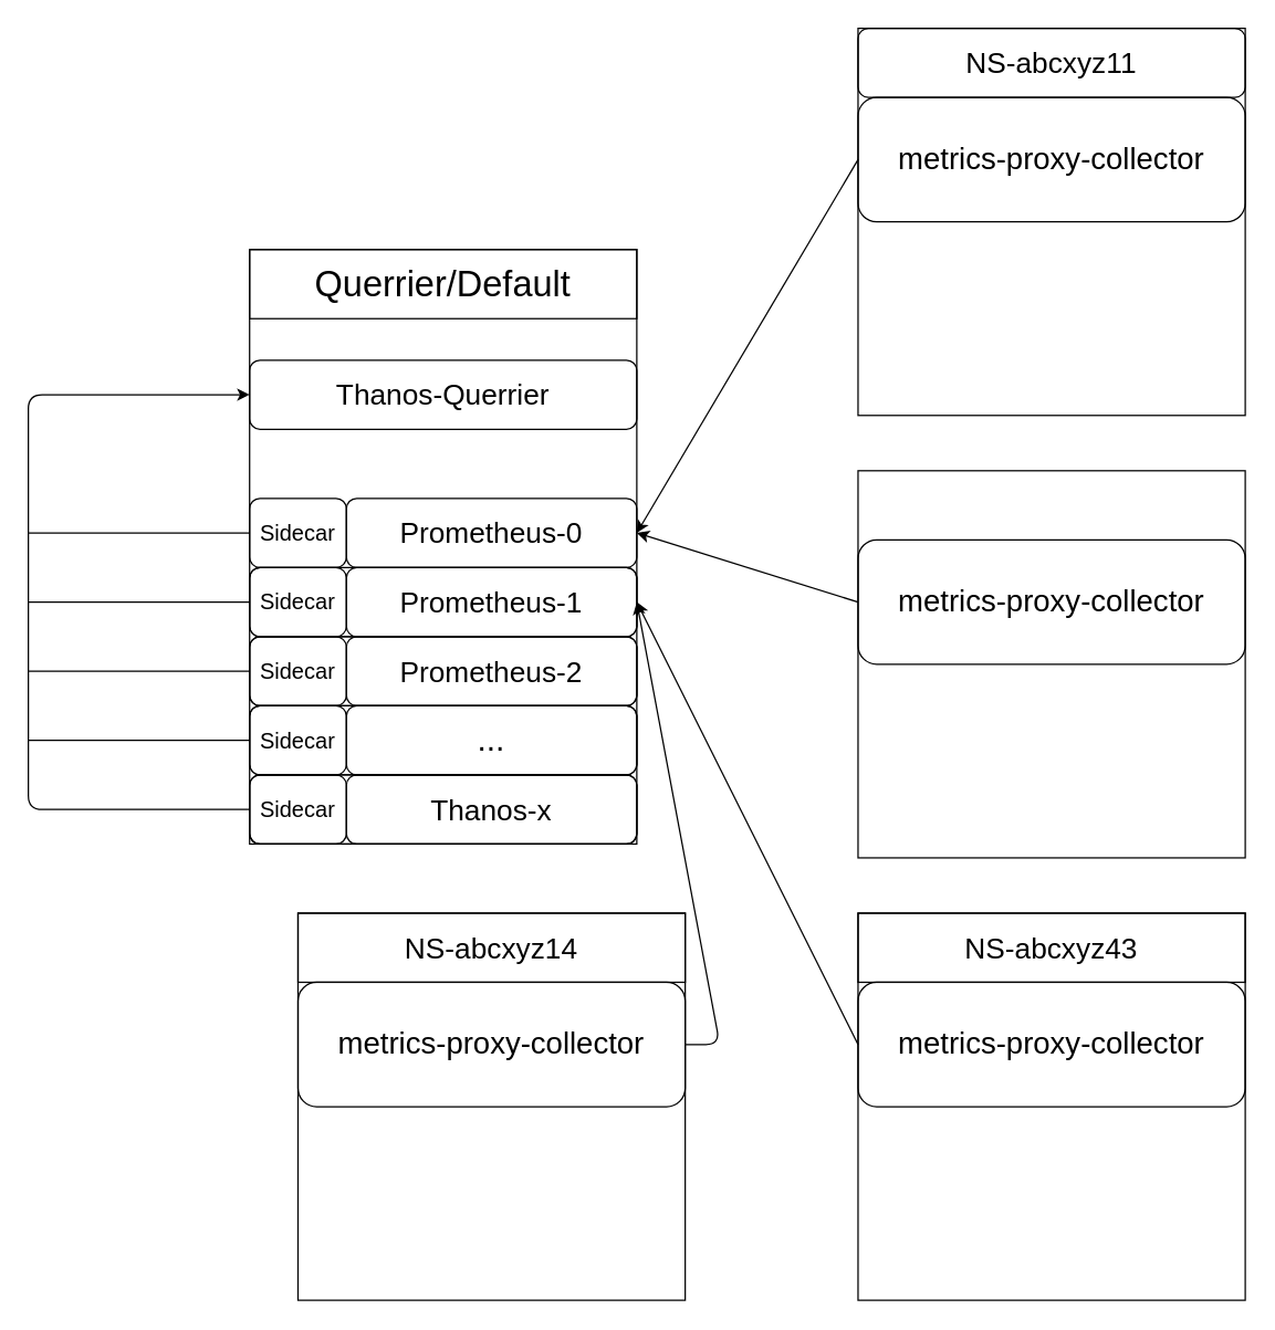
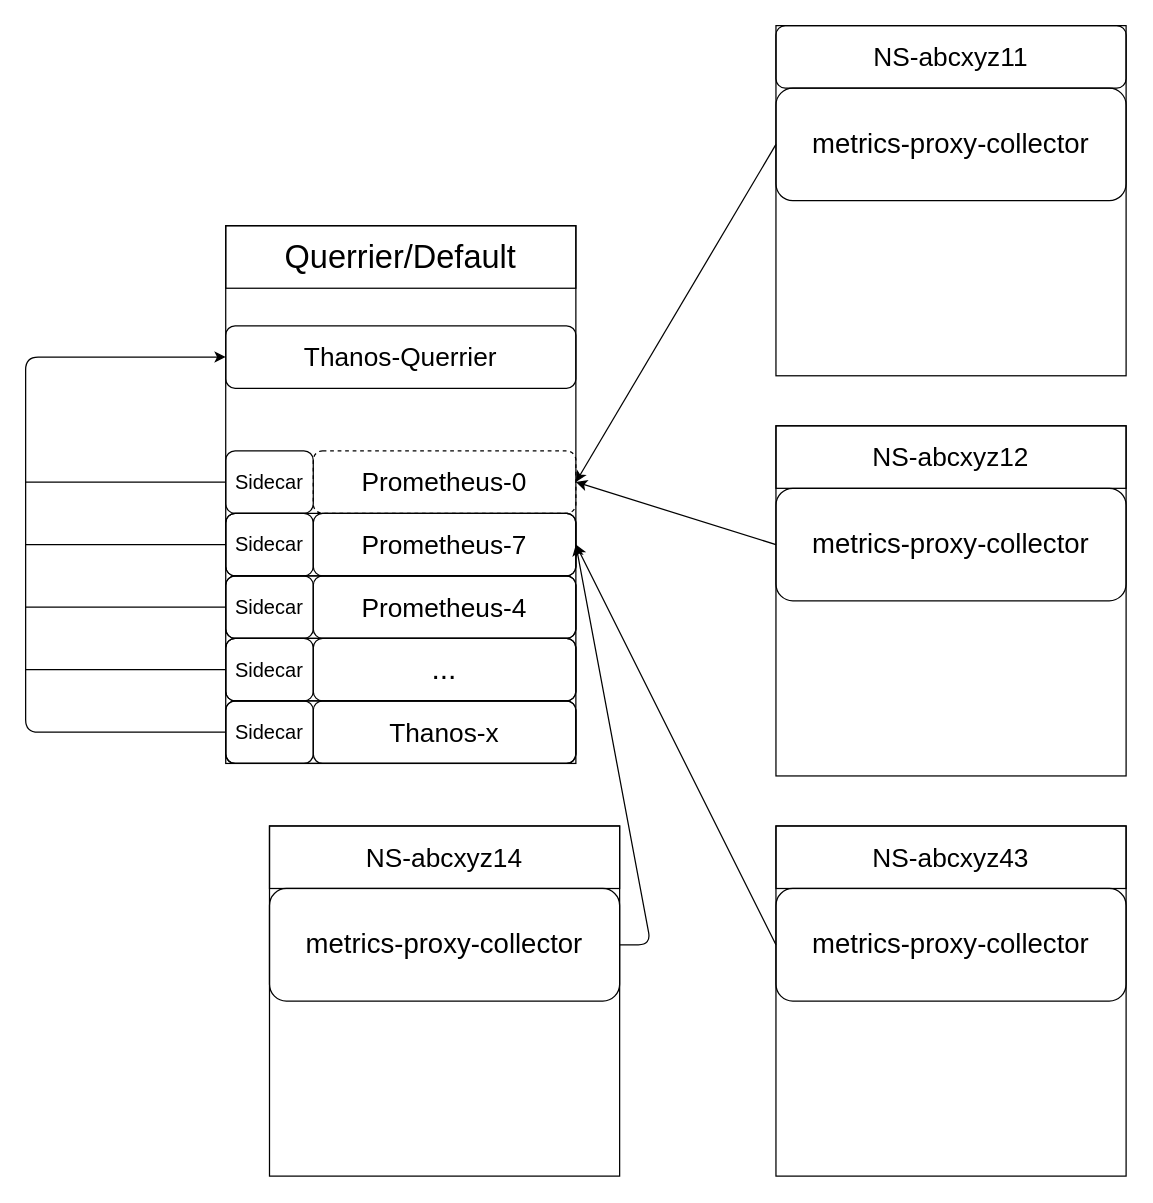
  <mxCell id="0" />
  <mxCell id="1" parent="0" />
  <mxCell id="2" value="" style="rounded=0;whiteSpace=wrap;html=1;" vertex="1" parent="1"><mxGeometry x="180" y="180" width="280" height="430" as="geometry" /></mxCell>
  <mxCell id="3" value="&lt;font style=&quot;font-size: 26px&quot;&gt;Querrier/Default&lt;/font&gt;" style="text;html=1;strokeColor=none;fillColor=none;align=center;verticalAlign=middle;whiteSpace=wrap;rounded=0;" vertex="1" parent="1"><mxGeometry x="180" y="180" width="280" height="50" as="geometry" /></mxCell>
  <mxCell id="4" value="" style="rounded=0;whiteSpace=wrap;html=1;fillColor=none;" vertex="1" parent="1"><mxGeometry x="180" y="180" width="280" height="50" as="geometry" /></mxCell>
  <mxCell id="5" value="&lt;font style=&quot;font-size: 21px&quot;&gt;Thanos-Querrier&lt;/font&gt;" style="rounded=1;whiteSpace=wrap;html=1;fillColor=none;" vertex="1" parent="1"><mxGeometry x="180" y="260" width="280" height="50" as="geometry" /></mxCell>
  <mxCell id="6" value="&lt;font style=&quot;font-size: 16px&quot;&gt;Sidecar&lt;/font&gt;" style="rounded=1;whiteSpace=wrap;html=1;fillColor=none;" vertex="1" parent="1"><mxGeometry x="180" y="360" width="70" height="50" as="geometry" /></mxCell>
  <mxCell id="7" value="" style="rounded=1;whiteSpace=wrap;html=1;fillColor=none;" vertex="1" parent="1"><mxGeometry x="180" y="410" width="280" height="50" as="geometry" /></mxCell>
  <mxCell id="8" value="" style="rounded=1;whiteSpace=wrap;html=1;fillColor=none;" vertex="1" parent="1"><mxGeometry x="180" y="460" width="280" height="50" as="geometry" /></mxCell>
  <mxCell id="9" value="" style="rounded=1;whiteSpace=wrap;html=1;fillColor=none;" vertex="1" parent="1"><mxGeometry x="180" y="510" width="280" height="50" as="geometry" /></mxCell>
  <mxCell id="10" value="" style="rounded=1;whiteSpace=wrap;html=1;fillColor=none;" vertex="1" parent="1"><mxGeometry x="180" y="560" width="280" height="50" as="geometry" /></mxCell>
- <mxCell id="11" value="&lt;font style=&quot;font-size: 21px&quot;&gt;Prometheus-0&lt;/font&gt;" style="rounded=1;whiteSpace=wrap;html=1;fillColor=none;" vertex="1" parent="1"><mxGeometry x="250" y="360" width="210" height="50" as="geometry" /></mxCell>
- <mxCell id="12" value="&lt;font style=&quot;font-size: 21px&quot;&gt;Prometheus-1&lt;/font&gt;" style="rounded=1;whiteSpace=wrap;html=1;fillColor=none;" vertex="1" parent="1"><mxGeometry x="250" y="410" width="210" height="50" as="geometry" /></mxCell>
- <mxCell id="13" value="&lt;font style=&quot;font-size: 21px&quot;&gt;Prometheus-2&lt;/font&gt;" style="rounded=1;whiteSpace=wrap;html=1;fillColor=none;" vertex="1" parent="1"><mxGeometry x="250" y="460" width="210" height="50" as="geometry" /></mxCell>
+ <mxCell id="11" value="&lt;font style=&quot;font-size: 21px&quot;&gt;Prometheus-0&lt;/font&gt;" style="rounded=1;whiteSpace=wrap;html=1;fillColor=none;dashed=1;" vertex="1" parent="1"><mxGeometry x="250" y="360" width="210" height="50" as="geometry" /></mxCell>
+ <mxCell id="12" value="&lt;font style=&quot;font-size: 21px&quot;&gt;Prometheus-7&lt;/font&gt;" style="rounded=1;whiteSpace=wrap;html=1;fillColor=none;" vertex="1" parent="1"><mxGeometry x="250" y="410" width="210" height="50" as="geometry" /></mxCell>
+ <mxCell id="13" value="&lt;font style=&quot;font-size: 21px&quot;&gt;Prometheus-4&lt;/font&gt;" style="rounded=1;whiteSpace=wrap;html=1;fillColor=none;" vertex="1" parent="1"><mxGeometry x="250" y="460" width="210" height="50" as="geometry" /></mxCell>
  <mxCell id="14" value="&lt;font style=&quot;font-size: 24px&quot;&gt;...&lt;/font&gt;" style="rounded=1;whiteSpace=wrap;html=1;fillColor=none;" vertex="1" parent="1"><mxGeometry x="250" y="510" width="210" height="50" as="geometry" /></mxCell>
  <mxCell id="15" value="&lt;font style=&quot;font-size: 21px&quot;&gt;Thanos-x&lt;/font&gt;" style="rounded=1;whiteSpace=wrap;html=1;fillColor=none;" vertex="1" parent="1"><mxGeometry x="250" y="560" width="210" height="50" as="geometry" /></mxCell>
  <mxCell id="16" value="&lt;font style=&quot;font-size: 16px&quot;&gt;Sidecar&lt;/font&gt;" style="rounded=1;whiteSpace=wrap;html=1;fillColor=none;" vertex="1" parent="1"><mxGeometry x="180" y="410" width="70" height="50" as="geometry" /></mxCell>
  <mxCell id="17" value="&lt;font style=&quot;font-size: 16px&quot;&gt;Sidecar&lt;/font&gt;" style="rounded=1;whiteSpace=wrap;html=1;fillColor=none;" vertex="1" parent="1"><mxGeometry x="180" y="460" width="70" height="50" as="geometry" /></mxCell>
  <mxCell id="18" value="&lt;font style=&quot;font-size: 16px&quot;&gt;Sidecar&lt;/font&gt;" style="rounded=1;whiteSpace=wrap;html=1;fillColor=none;" vertex="1" parent="1"><mxGeometry x="180" y="510" width="70" height="50" as="geometry" /></mxCell>
  <mxCell id="19" value="&lt;font style=&quot;font-size: 16px&quot;&gt;Sidecar&lt;/font&gt;" style="rounded=1;whiteSpace=wrap;html=1;fillColor=none;" vertex="1" parent="1"><mxGeometry x="180" y="560" width="70" height="50" as="geometry" /></mxCell>
  <mxCell id="20" value="" style="endArrow=classic;html=1;exitX=0;exitY=0.5;exitDx=0;exitDy=0;entryX=0;entryY=0.5;entryDx=0;entryDy=0;" edge="1" parent="1" source="19" target="5"><mxGeometry width="50" height="50" relative="1" as="geometry"><mxPoint x="540" y="500" as="sourcePoint" /><mxPoint x="50" y="350" as="targetPoint" /><Array as="points"><mxPoint x="20" y="585" /><mxPoint x="20" y="285" /></Array></mxGeometry></mxCell>
  <mxCell id="21" value="" style="endArrow=none;html=1;exitX=0;exitY=0.5;exitDx=0;exitDy=0;" edge="1" parent="1" source="18"><mxGeometry width="50" height="50" relative="1" as="geometry"><mxPoint x="540" y="500" as="sourcePoint" /><mxPoint x="20" y="535" as="targetPoint" /></mxGeometry></mxCell>
  <mxCell id="22" value="" style="endArrow=none;html=1;exitX=0;exitY=0.5;exitDx=0;exitDy=0;" edge="1" parent="1" source="17"><mxGeometry width="50" height="50" relative="1" as="geometry"><mxPoint x="180" y="484.5" as="sourcePoint" /><mxPoint x="20" y="485" as="targetPoint" /></mxGeometry></mxCell>
  <mxCell id="23" value="" style="endArrow=none;html=1;exitX=0;exitY=0.5;exitDx=0;exitDy=0;" edge="1" parent="1" source="16"><mxGeometry width="50" height="50" relative="1" as="geometry"><mxPoint x="180" y="434.5" as="sourcePoint" /><mxPoint x="20" y="435" as="targetPoint" /></mxGeometry></mxCell>
  <mxCell id="24" value="" style="endArrow=none;html=1;exitX=0;exitY=0.5;exitDx=0;exitDy=0;" edge="1" parent="1" source="6"><mxGeometry width="50" height="50" relative="1" as="geometry"><mxPoint x="180" y="384.5" as="sourcePoint" /><mxPoint x="20" y="385" as="targetPoint" /></mxGeometry></mxCell>
  <mxCell id="25" value="" style="rounded=0;whiteSpace=wrap;html=1;" vertex="1" parent="1"><mxGeometry x="620" y="20" width="280" height="280" as="geometry" /></mxCell>
  <mxCell id="26" value="" style="rounded=0;whiteSpace=wrap;html=1;" vertex="1" parent="1"><mxGeometry x="620" y="340" width="280" height="280" as="geometry" /></mxCell>
  <mxCell id="27" value="" style="rounded=0;whiteSpace=wrap;html=1;" vertex="1" parent="1"><mxGeometry x="620" y="660" width="280" height="280" as="geometry" /></mxCell>
  <mxCell id="28" value="" style="rounded=0;whiteSpace=wrap;html=1;" vertex="1" parent="1"><mxGeometry x="215" y="660" width="280" height="280" as="geometry" /></mxCell>
  <mxCell id="29" value="&lt;font style=&quot;font-size: 21px&quot;&gt;NS-abcxyz11&lt;/font&gt;" style="whiteSpace=wrap;html=1;fillColor=none;rounded=1;" vertex="1" parent="1"><mxGeometry x="620" y="20" width="280" height="50" as="geometry" /></mxCell>
+ <mxCell id="30" value="&lt;font style=&quot;font-size: 21px&quot;&gt;NS-abcxyz12&lt;/font&gt;" style="rounded=0;whiteSpace=wrap;html=1;fillColor=none;" vertex="1" parent="1"><mxGeometry x="620" y="340" width="280" height="50" as="geometry" /></mxCell>
  <mxCell id="31" value="&lt;font style=&quot;font-size: 21px&quot;&gt;NS-abcxyz43&lt;/font&gt;" style="rounded=0;whiteSpace=wrap;html=1;fillColor=none;" vertex="1" parent="1"><mxGeometry x="620" y="660" width="280" height="50" as="geometry" /></mxCell>
  <mxCell id="32" value="&lt;font style=&quot;font-size: 21px&quot;&gt;NS-abcxyz14&lt;/font&gt;" style="rounded=0;whiteSpace=wrap;html=1;fillColor=none;" vertex="1" parent="1"><mxGeometry x="215" y="660" width="280" height="50" as="geometry" /></mxCell>
  <mxCell id="33" value="&lt;font style=&quot;font-size: 22px&quot;&gt;metrics-proxy-collector&lt;/font&gt;" style="rounded=1;whiteSpace=wrap;html=1;fillColor=none;" vertex="1" parent="1"><mxGeometry x="620" y="70" width="280" height="90" as="geometry" /></mxCell>
  <mxCell id="34" value="&lt;font style=&quot;font-size: 22px&quot;&gt;metrics-proxy-collector&lt;/font&gt;" style="rounded=1;whiteSpace=wrap;html=1;fillColor=none;" vertex="1" parent="1"><mxGeometry x="620" y="390" width="280" height="90" as="geometry" /></mxCell>
  <mxCell id="35" value="&lt;font style=&quot;font-size: 22px&quot;&gt;metrics-proxy-collector&lt;/font&gt;" style="rounded=1;whiteSpace=wrap;html=1;fillColor=none;" vertex="1" parent="1"><mxGeometry x="620" y="710" width="280" height="90" as="geometry" /></mxCell>
  <mxCell id="36" value="&lt;font style=&quot;font-size: 22px&quot;&gt;metrics-proxy-collector&lt;/font&gt;" style="rounded=1;whiteSpace=wrap;html=1;fillColor=none;" vertex="1" parent="1"><mxGeometry x="215" y="710" width="280" height="90" as="geometry" /></mxCell>
  <mxCell id="37" value="" style="endArrow=classic;html=1;exitX=0;exitY=0.5;exitDx=0;exitDy=0;entryX=1;entryY=0.5;entryDx=0;entryDy=0;" edge="1" parent="1" source="33" target="11"><mxGeometry width="50" height="50" relative="1" as="geometry"><mxPoint x="490" y="450" as="sourcePoint" /><mxPoint x="540" y="400" as="targetPoint" /></mxGeometry></mxCell>
  <mxCell id="38" value="" style="endArrow=classic;html=1;exitX=0;exitY=0.5;exitDx=0;exitDy=0;entryX=1;entryY=0.5;entryDx=0;entryDy=0;" edge="1" parent="1" source="34" target="11"><mxGeometry width="50" height="50" relative="1" as="geometry"><mxPoint x="490" y="450" as="sourcePoint" /><mxPoint x="540" y="400" as="targetPoint" /></mxGeometry></mxCell>
  <mxCell id="39" value="" style="endArrow=classic;html=1;exitX=0;exitY=0.5;exitDx=0;exitDy=0;entryX=1;entryY=0.5;entryDx=0;entryDy=0;" edge="1" parent="1" source="35" target="12"><mxGeometry width="50" height="50" relative="1" as="geometry"><mxPoint x="490" y="570" as="sourcePoint" /><mxPoint x="540" y="520" as="targetPoint" /></mxGeometry></mxCell>
  <mxCell id="40" value="" style="endArrow=classic;html=1;entryX=1;entryY=0.5;entryDx=0;entryDy=0;exitX=1;exitY=0.5;exitDx=0;exitDy=0;" edge="1" parent="1" source="36" target="12"><mxGeometry width="50" height="50" relative="1" as="geometry"><mxPoint x="490" y="570" as="sourcePoint" /><mxPoint x="540" y="520" as="targetPoint" /><Array as="points"><mxPoint x="520" y="755" /></Array></mxGeometry></mxCell>
